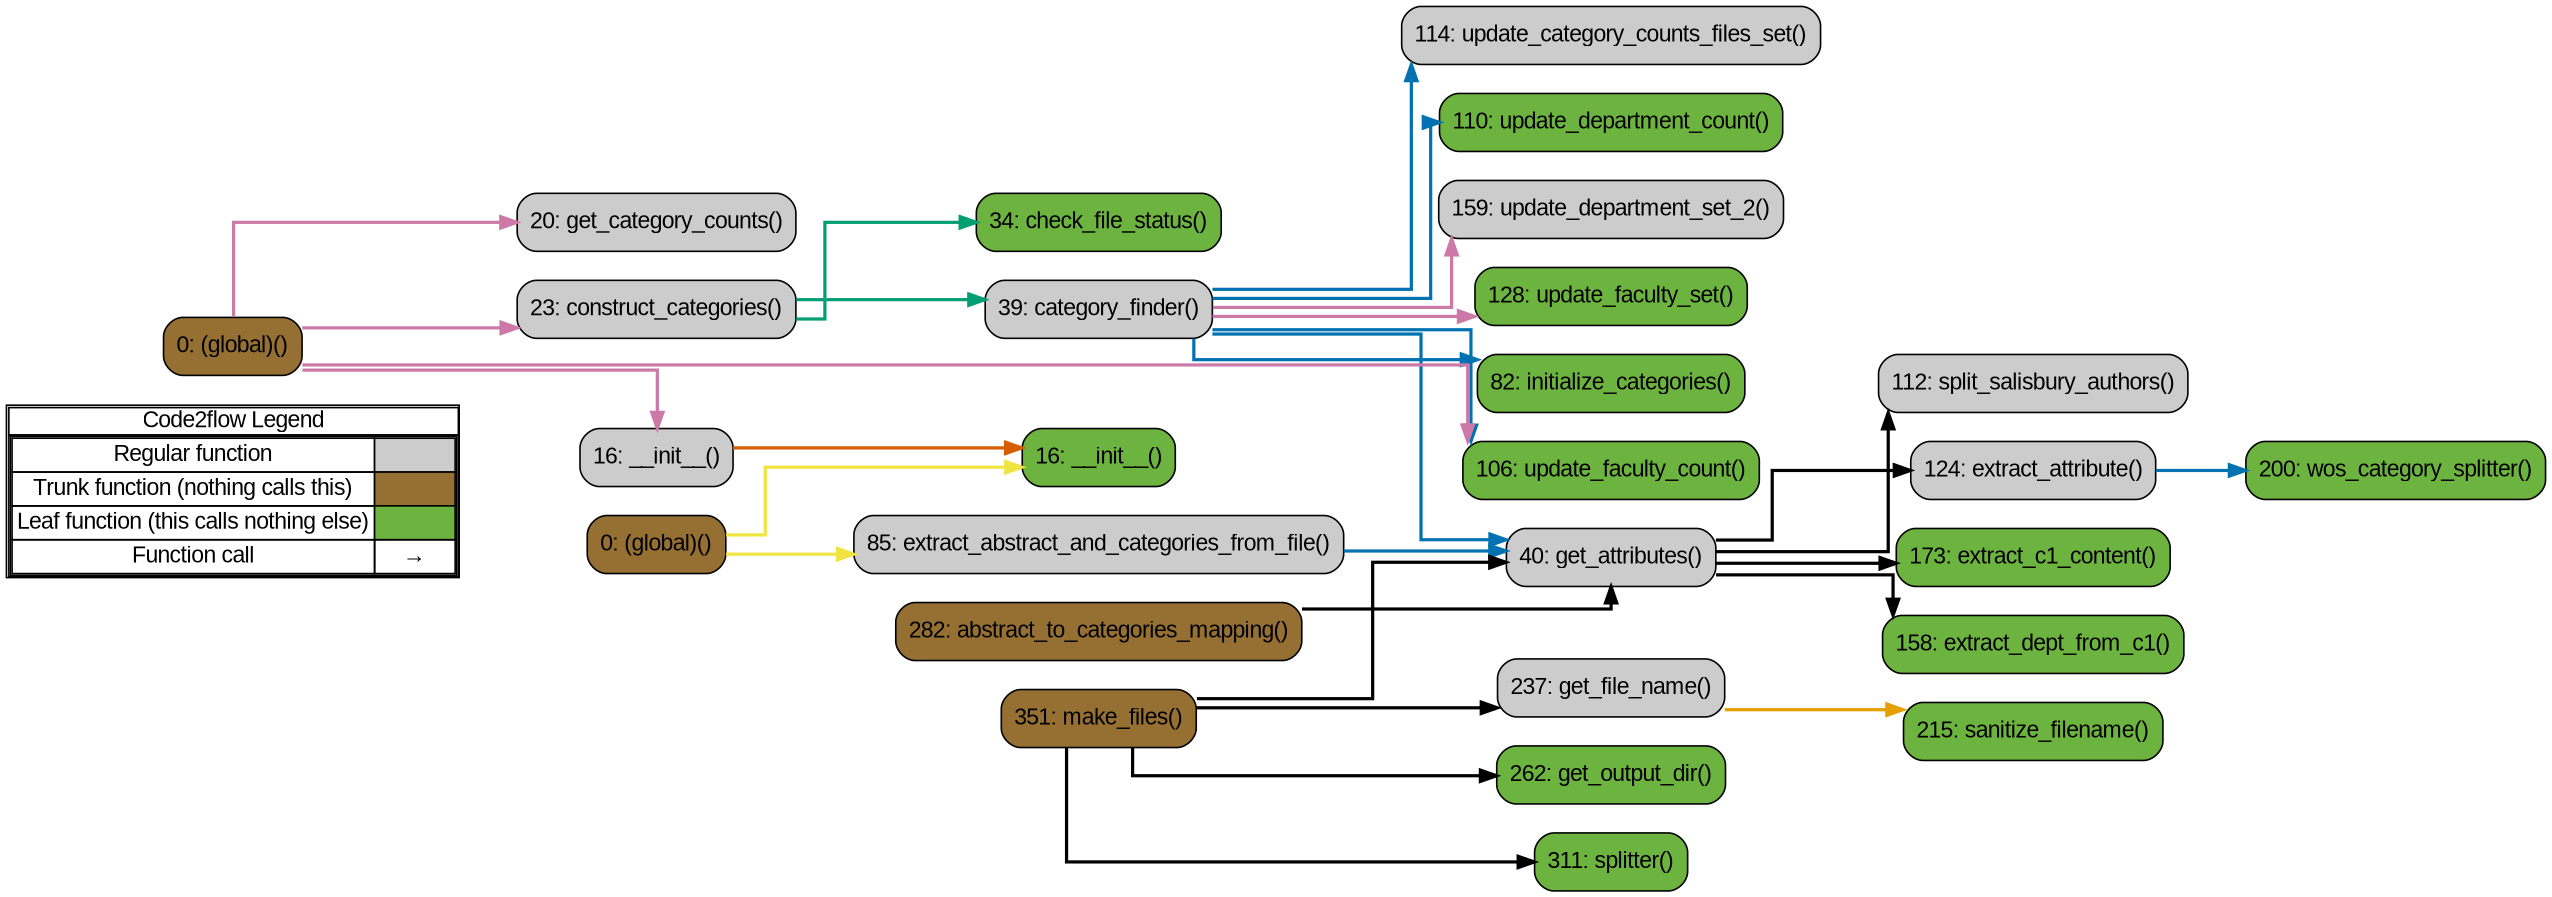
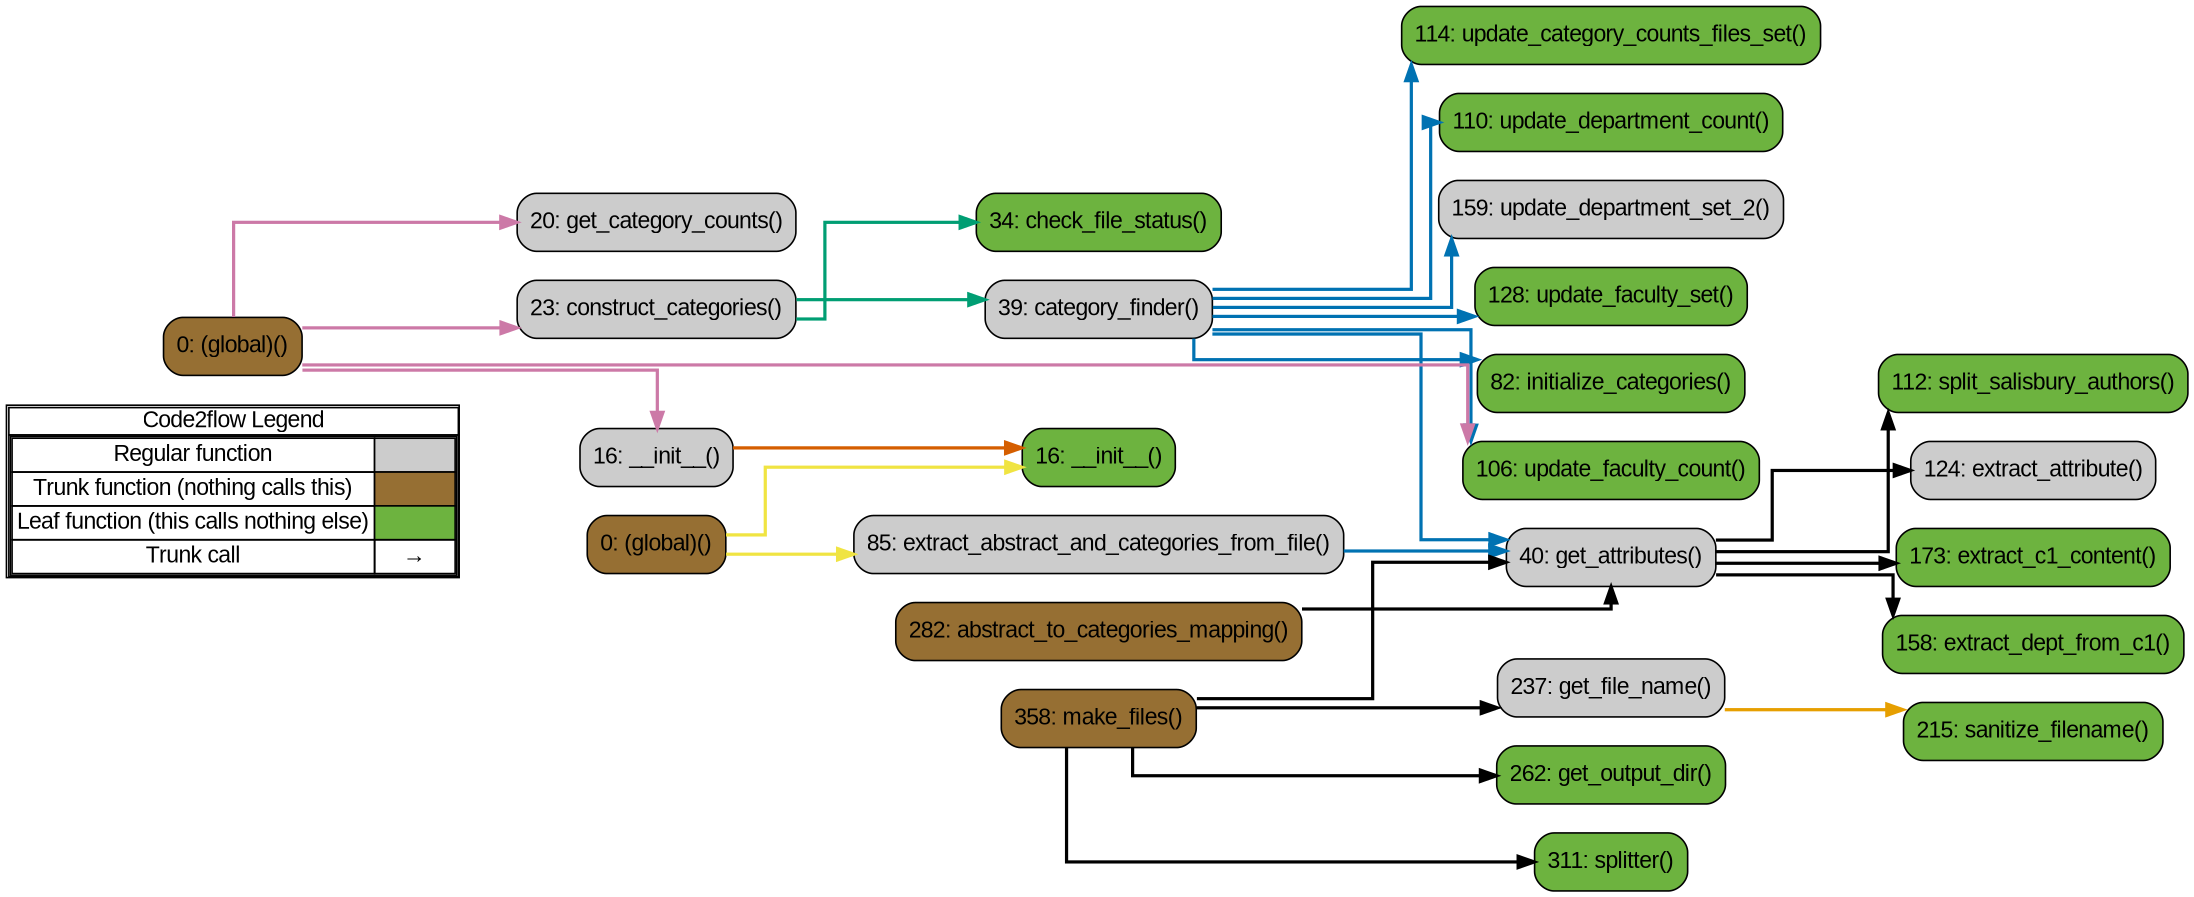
  digraph {
    concentrate=true
    fontname="Liberation Sans"
    rankdir=LR
    splines=ortho
    node [fontname="Liberation Sans" shape=rect fillcolor="#6db33f" style="rounded,filled"]
    edge [color="#000000" fontname="Liberation Sans" penwidth=2]
-   n1 [label=<         <table cellspacing="0" cellpadding="0" border="1"><tr><td>Code2flow Legend</td></tr><tr><td>         <table cellspacing="0">         <tr><td>Regular function</td><td width="50px" bgcolor='#cccccc'></td></tr>         <tr><td>Trunk function (nothing calls this)</td><td bgcolor='#966F33'></td></tr>         <tr><td>Leaf function (this calls nothing else)</td><td bgcolor='#6db33f'></td></tr>         <tr><td>Function call</td><td><font color='black'>&#8594;</font></td></tr>         </table></td></tr></table>         > margin=0 shape=none fillcolor="" style=""]
+   n1 [label=<         <table cellspacing="0" cellpadding="0" border="1"><tr><td>Code2flow Legend</td></tr><tr><td>         <table cellspacing="0">         <tr><td>Regular function</td><td width="50px" bgcolor='#cccccc'></td></tr>         <tr><td>Trunk function (nothing calls this)</td><td bgcolor='#966F33'></td></tr>         <tr><td>Leaf function (this calls nothing else)</td><td bgcolor='#6db33f'></td></tr>         <tr><td>Trunk call</td><td><font color='black'>&#8594;</font></td></tr>         </table></td></tr></table>         > margin=0 shape=none fillcolor="" style=""]
    n2 [label="16: __init__()"]
    n3 [fillcolor="#966F33" label="282: abstract_to_categories_mapping()"]
    n4 [fillcolor="#cccccc" label="85: extract_abstract_and_categories_from_file()"]
    n5 [fillcolor="#cccccc" label="124: extract_attribute()"]
    n6 [label="173: extract_c1_content()"]
    n7 [label="158: extract_dept_from_c1()"]
    n8 [fillcolor="#cccccc" label="40: get_attributes()"]
    n9 [fillcolor="#cccccc" label="237: get_file_name()"]
    n10 [label="262: get_output_dir()"]
-   n11 [fillcolor="#966F33" label="351: make_files()"]
+   n11 [fillcolor="#966F33" label="358: make_files()"]
    n12 [label="215: sanitize_filename()"]
-   n13 [fillcolor="#cccccc" label="112: split_salisbury_authors()"]
+   n13 [label="112: split_salisbury_authors()"]
    n14 [label="311: splitter()"]
-   n15 [label="200: wos_category_splitter()"]
    n16 [fillcolor="#966F33" label="0: (global)()"]
    n17 [fillcolor="#cccccc" label="16: __init__()"]
    n18 [fillcolor="#cccccc" label="39: category_finder()"]
    n19 [label="34: check_file_status()"]
    n20 [fillcolor="#cccccc" label="23: construct_categories()"]
    n21 [fillcolor="#cccccc" label="20: get_category_counts()"]
    n22 [label="82: initialize_categories()"]
-   n23 [fillcolor="#cccccc" label="114: update_category_counts_files_set()"]
+   n23 [label="114: update_category_counts_files_set()"]
    n24 [label="110: update_department_count()"]
    n25 [fillcolor="#cccccc" label="159: update_department_set_2()"]
    n26 [label="106: update_faculty_count()"]
    n27 [label="128: update_faculty_set()"]
    n28 [fillcolor="#966F33" label="0: (global)()"]
    subgraph sub_1 {
      label=legend
      rank=min
      n1
    }
    subgraph sub_2 {
      label="File: utilities"
      style=dotted
      n16
      subgraph sub_3 {
        label="Class: Utilities"
        style=dotted
        n2
        n3
        n4
        n5
        n6
        n7
        n8
        n9
        n10
        n11
        n12
        n13
        n14
-       n15
      }
    }
    subgraph sub_4 {
      label="File: wos_classification"
      style=dotted
      n28
      subgraph sub_5 {
        label="Class: WosClassification"
        style=dotted
        n17
        n18
        n19
        n20
        n21
        n22
        n23
        n24
        n25
        n26
        n27
      }
    }
    n3 -> n8
    n4 -> n8 [color="#0072B2"]
-   n5 -> n15 [color="#0072B2"]
    n8 -> n5
    n8 -> n6
    n8 -> n7
    n8 -> n13
    n9 -> n12 [color="#E69F00"]
    n9 -> n12 [color="#E69F00"]
    n11 -> n8
    n11 -> n9
    n11 -> n10
    n11 -> n14
    n16 -> n2 [color="#F0E442"]
    n16 -> n4 [color="#F0E442"]
    n17 -> n2 [color="#D55E00"]
    n18 -> n8 [color="#0072B2"]
    n18 -> n22 [color="#0072B2"]
    n18 -> n23 [color="#0072B2"]
    n18 -> n24 [color="#0072B2"]
-   n18 -> n25 [color="#CC79A7"]
+   n18 -> n25 [color="#0072B2"]
    n18 -> n26 [color="#0072B2"]
-   n18 -> n27 [color="#CC79A7"]
+   n18 -> n27 [color="#0072B2"]
    n20 -> n18 [color="#009E73"]
    n20 -> n19 [color="#009E73"]
    n28 -> n17 [color="#CC79A7"]
    n28 -> n20 [color="#CC79A7"]
    n28 -> n21 [color="#CC79A7"]
    n28 -> n26 [color="#CC79A7"]
  }
